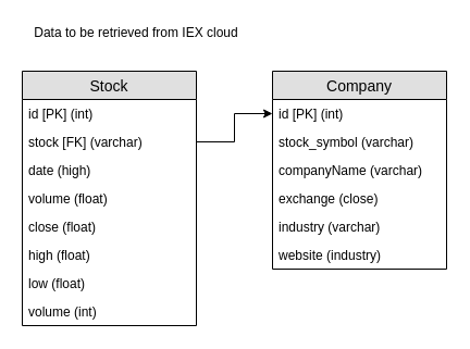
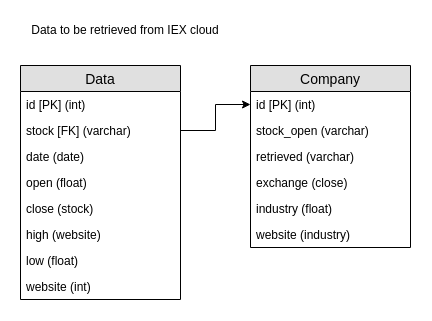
  <mxCell id="0" />
  <mxCell id="1" parent="0" />
- <mxCell id="2" value="Stock" style="swimlane;fontStyle=0;childLayout=stackLayout;horizontal=1;startSize=26;fillColor=#e0e0e0;horizontalStack=0;resizeParent=1;resizeParentMax=0;resizeLast=0;collapsible=1;marginBottom=0;swimlaneFillColor=#ffffff;align=center;fontSize=14;" parent="1" vertex="1"><mxGeometry x="20" y="65" width="160" height="234" as="geometry" /></mxCell>
+ <mxCell id="2" value="Data" style="swimlane;fontStyle=0;childLayout=stackLayout;horizontal=1;startSize=26;fillColor=#e0e0e0;horizontalStack=0;resizeParent=1;resizeParentMax=0;resizeLast=0;collapsible=1;marginBottom=0;swimlaneFillColor=#ffffff;align=center;fontSize=14;" parent="1" vertex="1"><mxGeometry x="20" y="65" width="160" height="234" as="geometry" /></mxCell>
  <mxCell id="3" value="id [PK] (int)" style="text;strokeColor=none;fillColor=none;spacingLeft=4;spacingRight=4;overflow=hidden;rotatable=0;points=[[0,0.5],[1,0.5]];portConstraint=eastwest;fontSize=12;" parent="2" vertex="1"><mxGeometry y="26" width="160" height="26" as="geometry" /></mxCell>
  <mxCell id="4" value="stock [FK] (varchar)" style="text;strokeColor=none;fillColor=none;spacingLeft=4;spacingRight=4;overflow=hidden;rotatable=0;points=[[0,0.5],[1,0.5]];portConstraint=eastwest;fontSize=12;" parent="2" vertex="1"><mxGeometry y="52" width="160" height="26" as="geometry" /></mxCell>
- <mxCell id="5" value="date (high)" style="text;strokeColor=none;fillColor=none;spacingLeft=4;spacingRight=4;overflow=hidden;rotatable=0;points=[[0,0.5],[1,0.5]];portConstraint=eastwest;fontSize=12;" parent="2" vertex="1"><mxGeometry y="78" width="160" height="26" as="geometry" /></mxCell>
- <mxCell id="6" value="volume (float)" style="text;strokeColor=none;fillColor=none;spacingLeft=4;spacingRight=4;overflow=hidden;rotatable=0;points=[[0,0.5],[1,0.5]];portConstraint=eastwest;fontSize=12;" parent="2" vertex="1"><mxGeometry y="104" width="160" height="26" as="geometry" /></mxCell>
- <mxCell id="7" value="close (float)" style="text;strokeColor=none;fillColor=none;spacingLeft=4;spacingRight=4;overflow=hidden;rotatable=0;points=[[0,0.5],[1,0.5]];portConstraint=eastwest;fontSize=12;" parent="2" vertex="1"><mxGeometry y="130" width="160" height="26" as="geometry" /></mxCell>
- <mxCell id="8" value="high (float)" style="text;strokeColor=none;fillColor=none;spacingLeft=4;spacingRight=4;overflow=hidden;rotatable=0;points=[[0,0.5],[1,0.5]];portConstraint=eastwest;fontSize=12;" parent="2" vertex="1"><mxGeometry y="156" width="160" height="26" as="geometry" /></mxCell>
+ <mxCell id="5" value="date (date)" style="text;strokeColor=none;fillColor=none;spacingLeft=4;spacingRight=4;overflow=hidden;rotatable=0;points=[[0,0.5],[1,0.5]];portConstraint=eastwest;fontSize=12;" parent="2" vertex="1"><mxGeometry y="78" width="160" height="26" as="geometry" /></mxCell>
+ <mxCell id="6" value="open (float)" style="text;strokeColor=none;fillColor=none;spacingLeft=4;spacingRight=4;overflow=hidden;rotatable=0;points=[[0,0.5],[1,0.5]];portConstraint=eastwest;fontSize=12;" parent="2" vertex="1"><mxGeometry y="104" width="160" height="26" as="geometry" /></mxCell>
+ <mxCell id="7" value="close (stock)" style="text;strokeColor=none;fillColor=none;spacingLeft=4;spacingRight=4;overflow=hidden;rotatable=0;points=[[0,0.5],[1,0.5]];portConstraint=eastwest;fontSize=12;" parent="2" vertex="1"><mxGeometry y="130" width="160" height="26" as="geometry" /></mxCell>
+ <mxCell id="8" value="high (website)" style="text;strokeColor=none;fillColor=none;spacingLeft=4;spacingRight=4;overflow=hidden;rotatable=0;points=[[0,0.5],[1,0.5]];portConstraint=eastwest;fontSize=12;" parent="2" vertex="1"><mxGeometry y="156" width="160" height="26" as="geometry" /></mxCell>
  <mxCell id="9" value="low (float)" style="text;strokeColor=none;fillColor=none;spacingLeft=4;spacingRight=4;overflow=hidden;rotatable=0;points=[[0,0.5],[1,0.5]];portConstraint=eastwest;fontSize=12;" parent="2" vertex="1"><mxGeometry y="182" width="160" height="26" as="geometry" /></mxCell>
- <mxCell id="10" value="volume (int)" style="text;strokeColor=none;fillColor=none;spacingLeft=4;spacingRight=4;overflow=hidden;rotatable=0;points=[[0,0.5],[1,0.5]];portConstraint=eastwest;fontSize=12;" parent="2" vertex="1"><mxGeometry y="208" width="160" height="26" as="geometry" /></mxCell>
+ <mxCell id="10" value="website (int)" style="text;strokeColor=none;fillColor=none;spacingLeft=4;spacingRight=4;overflow=hidden;rotatable=0;points=[[0,0.5],[1,0.5]];portConstraint=eastwest;fontSize=12;" parent="2" vertex="1"><mxGeometry y="208" width="160" height="26" as="geometry" /></mxCell>
  <mxCell id="11" value="Data to be retrieved from IEX cloud" style="text;html=1;strokeColor=none;fillColor=none;align=center;verticalAlign=middle;whiteSpace=wrap;rounded=0;" parent="1" vertex="1"><mxGeometry x="20" y="20" width="210" height="20" as="geometry" /></mxCell>
  <mxCell id="12" value="Company" style="swimlane;fontStyle=0;childLayout=stackLayout;horizontal=1;startSize=26;fillColor=#e0e0e0;horizontalStack=0;resizeParent=1;resizeParentMax=0;resizeLast=0;collapsible=1;marginBottom=0;swimlaneFillColor=#ffffff;align=center;fontSize=14;" vertex="1" parent="1"><mxGeometry x="250" y="65" width="160" height="182" as="geometry" /></mxCell>
  <mxCell id="13" value="id [PK] (int)" style="text;strokeColor=none;fillColor=none;spacingLeft=4;spacingRight=4;overflow=hidden;rotatable=0;points=[[0,0.5],[1,0.5]];portConstraint=eastwest;fontSize=12;" vertex="1" parent="12"><mxGeometry y="26" width="160" height="26" as="geometry" /></mxCell>
- <mxCell id="14" value="stock_symbol (varchar)" style="text;strokeColor=none;fillColor=none;spacingLeft=4;spacingRight=4;overflow=hidden;rotatable=0;points=[[0,0.5],[1,0.5]];portConstraint=eastwest;fontSize=12;" vertex="1" parent="12"><mxGeometry y="52" width="160" height="26" as="geometry" /></mxCell>
- <mxCell id="15" value="companyName (varchar)&#10;" style="text;strokeColor=none;fillColor=none;spacingLeft=4;spacingRight=4;overflow=hidden;rotatable=0;points=[[0,0.5],[1,0.5]];portConstraint=eastwest;fontSize=12;" vertex="1" parent="12"><mxGeometry y="78" width="160" height="26" as="geometry" /></mxCell>
+ <mxCell id="14" value="stock_open (varchar)" style="text;strokeColor=none;fillColor=none;spacingLeft=4;spacingRight=4;overflow=hidden;rotatable=0;points=[[0,0.5],[1,0.5]];portConstraint=eastwest;fontSize=12;" vertex="1" parent="12"><mxGeometry y="52" width="160" height="26" as="geometry" /></mxCell>
+ <mxCell id="15" value="retrieved (varchar)&#10;" style="text;strokeColor=none;fillColor=none;spacingLeft=4;spacingRight=4;overflow=hidden;rotatable=0;points=[[0,0.5],[1,0.5]];portConstraint=eastwest;fontSize=12;" vertex="1" parent="12"><mxGeometry y="78" width="160" height="26" as="geometry" /></mxCell>
  <mxCell id="16" value="exchange (close)&#10;" style="text;strokeColor=none;fillColor=none;spacingLeft=4;spacingRight=4;overflow=hidden;rotatable=0;points=[[0,0.5],[1,0.5]];portConstraint=eastwest;fontSize=12;" vertex="1" parent="12"><mxGeometry y="104" width="160" height="26" as="geometry" /></mxCell>
- <mxCell id="17" value="industry (varchar)&#10;" style="text;strokeColor=none;fillColor=none;spacingLeft=4;spacingRight=4;overflow=hidden;rotatable=0;points=[[0,0.5],[1,0.5]];portConstraint=eastwest;fontSize=12;" vertex="1" parent="12"><mxGeometry y="130" width="160" height="26" as="geometry" /></mxCell>
+ <mxCell id="17" value="industry (float)&#10;" style="text;strokeColor=none;fillColor=none;spacingLeft=4;spacingRight=4;overflow=hidden;rotatable=0;points=[[0,0.5],[1,0.5]];portConstraint=eastwest;fontSize=12;" vertex="1" parent="12"><mxGeometry y="130" width="160" height="26" as="geometry" /></mxCell>
  <mxCell id="18" value="website (industry)&#10;" style="text;strokeColor=none;fillColor=none;spacingLeft=4;spacingRight=4;overflow=hidden;rotatable=0;points=[[0,0.5],[1,0.5]];portConstraint=eastwest;fontSize=12;" vertex="1" parent="12"><mxGeometry y="156" width="160" height="26" as="geometry" /></mxCell>
  <mxCell id="19" style="edgeStyle=orthogonalEdgeStyle;rounded=0;orthogonalLoop=1;jettySize=auto;html=1;exitX=1;exitY=0.5;exitDx=0;exitDy=0;entryX=0;entryY=0.5;entryDx=0;entryDy=0;" edge="1" parent="1" source="4" target="13"><mxGeometry relative="1" as="geometry"><mxPoint x="240" y="105" as="targetPoint" /></mxGeometry></mxCell>
